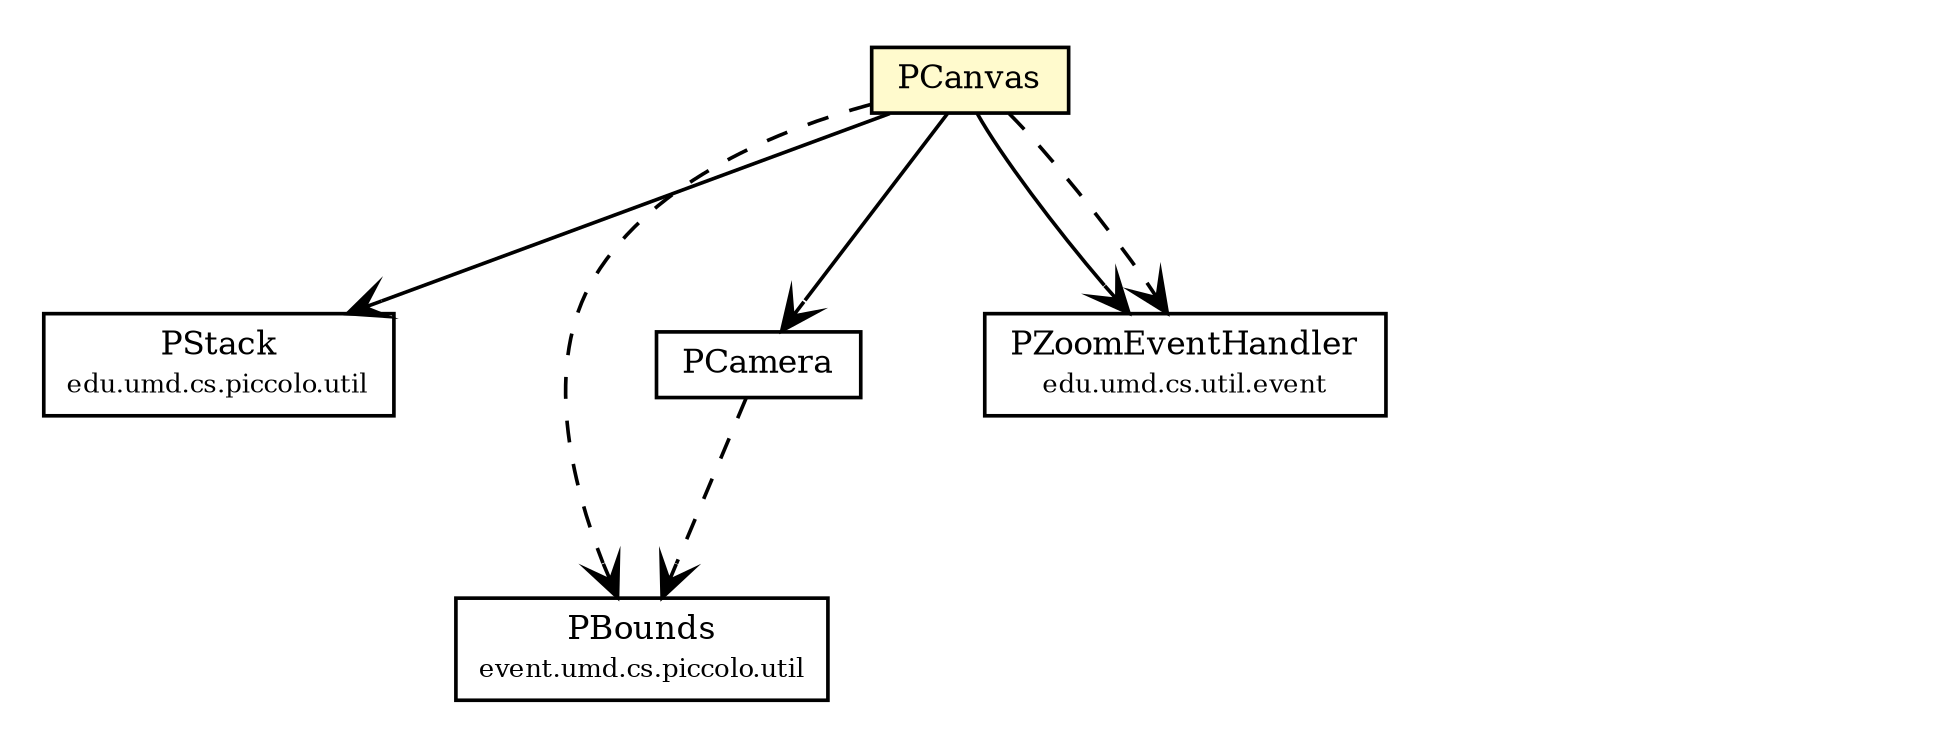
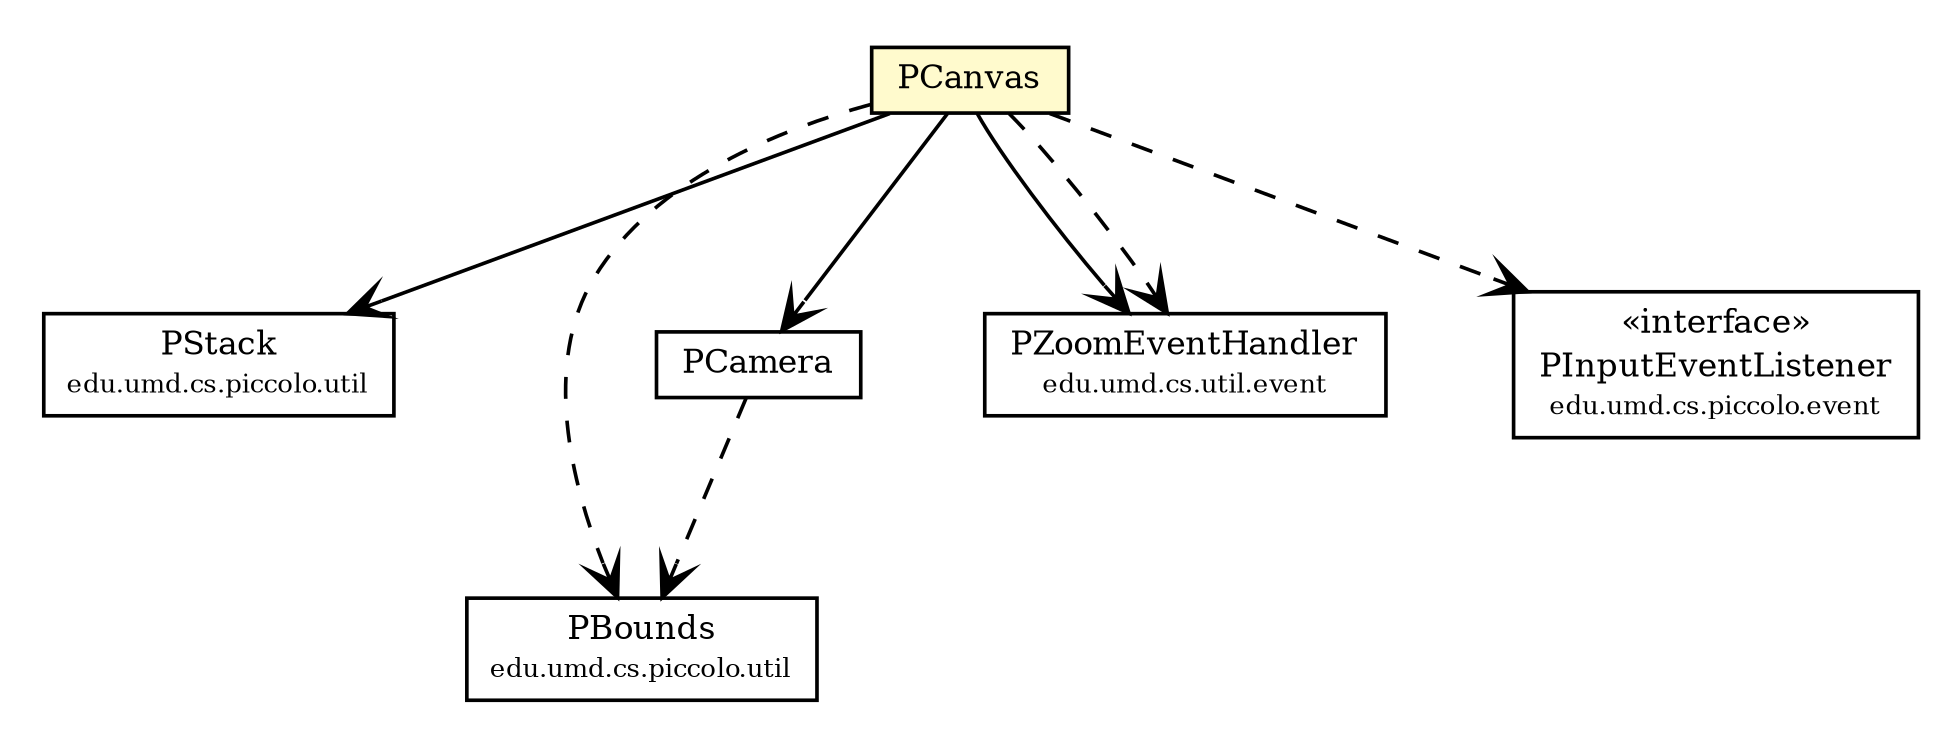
  digraph {
    fontname="DejaVu Serif"
    node [fontcolor=black fontname="DejaVu Serif" fontsize=9.0 shape=plaintext]
    edge [arrowhead=open color=black fontcolor=black fontname="DejaVu Serif" fontsize=10.0 headport=p labelfontname=Helvetica labelfontsize=10 style=dashed tailport=p]
    n1 [label=<<table border="0" cellborder="1" cellspacing="0" cellpadding="2" port="p" href="./util/PStack.html"> 		<tr><td><table border="0" cellspacing="0" cellpadding="1"> 			<tr><td> PStack </td></tr> 			<tr><td><font point-size="7.0"> edu.umd.cs.piccolo.util </font></td></tr> 		</table></td></tr> 		</table>>]
-   n2 [label=<<table border="0" cellborder="1" cellspacing="0" cellpadding="2" port="p" href="./util/PBounds.html"> 		<tr><td><table border="0" cellspacing="0" cellpadding="1"> 			<tr><td> PBounds </td></tr> 			<tr><td><font point-size="7.0"> event.umd.cs.piccolo.util </font></td></tr> 		</table></td></tr> 		</table>>]
+   n2 [label=<<table border="0" cellborder="1" cellspacing="0" cellpadding="2" port="p" href="./util/PBounds.html"> 		<tr><td><table border="0" cellspacing="0" cellpadding="1"> 			<tr><td> PBounds </td></tr> 			<tr><td><font point-size="7.0"> edu.umd.cs.piccolo.util </font></td></tr> 		</table></td></tr> 		</table>>]
    n3 [label=<<table border="0" cellborder="1" cellspacing="0" cellpadding="2" port="p" href="./PCamera.html"> 		<tr><td><table border="0" cellspacing="0" cellpadding="1"> 			<tr><td> PCamera </td></tr> 		</table></td></tr> 		</table>>]
    n4 [label=<<table border="0" cellborder="1" cellspacing="0" cellpadding="2" port="p" bgcolor="lemonChiffon" href="./PCanvas.html"> 		<tr><td><table border="0" cellspacing="0" cellpadding="1"> 			<tr><td> PCanvas </td></tr> 		</table></td></tr> 		</table>>]
    n5 [label=<<table border="0" cellborder="1" cellspacing="0" cellpadding="2" port="p" href="./event/PZoomEventHandler.html"> 		<tr><td><table border="0" cellspacing="0" cellpadding="1"> 			<tr><td> PZoomEventHandler </td></tr> 			<tr><td><font point-size="7.0"> edu.umd.cs.util.event </font></td></tr> 		</table></td></tr> 		</table>>]
+   n6 [label=<<table border="0" cellborder="1" cellspacing="0" cellpadding="2" port="p" href="./event/PInputEventListener.html"> 		<tr><td><table border="0" cellspacing="0" cellpadding="1"> 			<tr><td> &laquo;interface&raquo; </td></tr> 			<tr><td> PInputEventListener </td></tr> 			<tr><td><font point-size="7.0"> edu.umd.cs.piccolo.event </font></td></tr> 		</table></td></tr> 		</table>>]
    n3 -> n2
    n4 -> n1 [style=""]
    n4 -> n2
    n4 -> n3 [style=""]
    n4 -> n5 [style=""]
    n4 -> n5
+   n4 -> n6
  }
